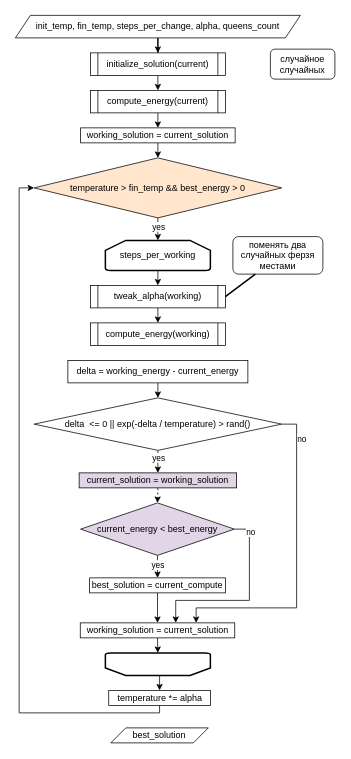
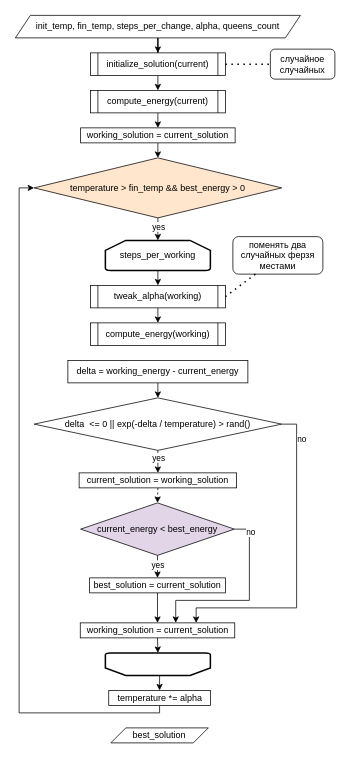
  <mxCell id="0" />
  <mxCell id="1" parent="0" />
  <mxCell id="2" style="edgeStyle=orthogonalEdgeStyle;rounded=0;orthogonalLoop=1;jettySize=auto;html=1;entryX=0.5;entryY=0;entryDx=0;entryDy=0;" edge="1" parent="1" source="3" target="6"><mxGeometry relative="1" as="geometry" /></mxCell>
  <mxCell id="3" value="init_temp,&amp;nbsp;fin_temp,&amp;nbsp;steps_per_change,&amp;nbsp;alpha, queens_count" style="shape=parallelogram;perimeter=parallelogramPerimeter;whiteSpace=wrap;html=1;fixedSize=1;" vertex="1" parent="1"><mxGeometry x="20" y="20" width="380" height="30" as="geometry" /></mxCell>
  <mxCell id="4" value="best_solution" style="shape=parallelogram;perimeter=parallelogramPerimeter;whiteSpace=wrap;html=1;fixedSize=1;" vertex="1" parent="1"><mxGeometry x="147.25" y="970" width="130" height="20" as="geometry" /></mxCell>
  <mxCell id="5" style="edgeStyle=orthogonalEdgeStyle;rounded=0;orthogonalLoop=1;jettySize=auto;html=1;exitX=0.5;exitY=1;exitDx=0;exitDy=0;entryX=0.5;entryY=0;entryDx=0;entryDy=0;" edge="1" parent="1" source="6" target="10"><mxGeometry relative="1" as="geometry" /></mxCell>
  <mxCell id="6" value="initialize_solution(current)" style="shape=process;whiteSpace=wrap;html=1;backgroundOutline=1;size=0.056;" vertex="1" parent="1"><mxGeometry x="120" y="70" width="180" height="30" as="geometry" /></mxCell>
+ <mxCell id="7" value="" style="endArrow=none;dashed=1;html=1;dashPattern=1 3;strokeWidth=2;rounded=0;exitX=1;exitY=0.5;exitDx=0;exitDy=0;entryX=0;entryY=0.5;entryDx=0;entryDy=0;" edge="1" parent="1" source="6" target="8"><mxGeometry width="50" height="50" relative="1" as="geometry"><mxPoint x="250" y="250" as="sourcePoint" /><mxPoint x="300" y="200" as="targetPoint" /></mxGeometry></mxCell>
  <mxCell id="8" value="случайное случайных" style="rounded=1;whiteSpace=wrap;html=1;" vertex="1" parent="1"><mxGeometry x="360" y="65" width="86" height="40" as="geometry" /></mxCell>
  <mxCell id="9" style="edgeStyle=orthogonalEdgeStyle;rounded=0;orthogonalLoop=1;jettySize=auto;html=1;exitX=0.5;exitY=1;exitDx=0;exitDy=0;entryX=0.5;entryY=0;entryDx=0;entryDy=0;" edge="1" parent="1" source="10" target="34"><mxGeometry relative="1" as="geometry" /></mxCell>
  <mxCell id="10" value="compute_energy(current)" style="shape=process;whiteSpace=wrap;html=1;backgroundOutline=1;size=0.056;" vertex="1" parent="1"><mxGeometry x="120" y="120" width="180" height="30" as="geometry" /></mxCell>
  <mxCell id="11" style="edgeStyle=orthogonalEdgeStyle;rounded=0;orthogonalLoop=1;jettySize=auto;html=1;exitX=0.5;exitY=1;exitDx=0;exitDy=0;entryX=0.5;entryY=0;entryDx=0;entryDy=0;entryPerimeter=0;" edge="1" parent="1" source="13" target="15"><mxGeometry relative="1" as="geometry"><mxPoint x="209.724" y="330" as="targetPoint" /></mxGeometry></mxCell>
  <mxCell id="12" value="yes" style="edgeLabel;html=1;align=center;verticalAlign=middle;resizable=0;points=[];" vertex="1" connectable="0" parent="11"><mxGeometry x="-0.58" y="1" relative="1" as="geometry"><mxPoint x="-1" y="5" as="offset" /></mxGeometry></mxCell>
  <mxCell id="13" value="temperature &amp;gt; fin_temp &amp;amp;&amp;amp; best_energy &amp;gt; 0" style="rhombus;whiteSpace=wrap;html=1;fillColor=#ffe6cc;" vertex="1" parent="1"><mxGeometry x="45" y="210" width="330" height="80" as="geometry" /></mxCell>
  <mxCell id="14" style="edgeStyle=orthogonalEdgeStyle;rounded=0;orthogonalLoop=1;jettySize=auto;html=1;exitX=0.5;exitY=1;exitDx=0;exitDy=0;exitPerimeter=0;entryX=0.5;entryY=0;entryDx=0;entryDy=0;" edge="1" parent="1" source="15" target="20"><mxGeometry relative="1" as="geometry" /></mxCell>
  <mxCell id="15" value="steps_per_working" style="strokeWidth=2;html=1;shape=mxgraph.flowchart.loop_limit;whiteSpace=wrap;" vertex="1" parent="1"><mxGeometry x="140" y="320" width="140" height="40" as="geometry" /></mxCell>
  <mxCell id="16" style="edgeStyle=orthogonalEdgeStyle;rounded=0;orthogonalLoop=1;jettySize=auto;html=1;entryX=0;entryY=0.5;entryDx=0;entryDy=0;exitX=0.5;exitY=1;exitDx=0;exitDy=0;" edge="1" parent="1" source="44" target="13"><mxGeometry relative="1" as="geometry"><mxPoint x="50" y="930" as="sourcePoint" /><mxPoint x="20" y="249.429" as="targetPoint" /><Array as="points"><mxPoint x="212" y="950" /><mxPoint x="25" y="950" /><mxPoint x="25" y="250" /></Array></mxGeometry></mxCell>
  <mxCell id="17" style="edgeStyle=orthogonalEdgeStyle;rounded=0;orthogonalLoop=1;jettySize=auto;html=1;exitX=0.5;exitY=0;exitDx=0;exitDy=0;exitPerimeter=0;entryX=0.5;entryY=0;entryDx=0;entryDy=0;" edge="1" parent="1" source="18" target="44"><mxGeometry relative="1" as="geometry" /></mxCell>
  <mxCell id="18" value="" style="strokeWidth=2;html=1;shape=mxgraph.flowchart.loop_limit;whiteSpace=wrap;rotation=-180;" vertex="1" parent="1"><mxGeometry x="140" y="870" width="140" height="30" as="geometry" /></mxCell>
  <mxCell id="19" style="edgeStyle=orthogonalEdgeStyle;rounded=0;orthogonalLoop=1;jettySize=auto;html=1;exitX=0.5;exitY=1;exitDx=0;exitDy=0;entryX=0.5;entryY=0;entryDx=0;entryDy=0;" edge="1" parent="1" source="20" target="23"><mxGeometry relative="1" as="geometry" /></mxCell>
  <mxCell id="20" value="tweak_alpha(working)" style="shape=process;whiteSpace=wrap;html=1;backgroundOutline=1;size=0.056;" vertex="1" parent="1"><mxGeometry x="120" y="380" width="180" height="30" as="geometry" /></mxCell>
  <mxCell id="21" value="поменять два случайных ферзя местами" style="rounded=1;whiteSpace=wrap;html=1;" vertex="1" parent="1"><mxGeometry x="310" y="315" width="120" height="50" as="geometry" /></mxCell>
- <mxCell id="22" value="" style="endArrow=none;dashed=0;html=1;dashPattern=1 3;strokeWidth=2;rounded=0;exitX=1;exitY=0.5;exitDx=0;exitDy=0;entryX=0.25;entryY=1;entryDx=0;entryDy=0;" edge="1" parent="1" source="20" target="21"><mxGeometry width="50" height="50" relative="1" as="geometry"><mxPoint x="353" y="390" as="sourcePoint" /><mxPoint x="413" y="390" as="targetPoint" /></mxGeometry></mxCell>
+ <mxCell id="22" value="" style="endArrow=none;dashed=1;html=1;dashPattern=1 3;strokeWidth=2;rounded=0;exitX=1;exitY=0.5;exitDx=0;exitDy=0;entryX=0.25;entryY=1;entryDx=0;entryDy=0;" edge="1" parent="1" source="20" target="21"><mxGeometry width="50" height="50" relative="1" as="geometry"><mxPoint x="353" y="390" as="sourcePoint" /><mxPoint x="413" y="390" as="targetPoint" /></mxGeometry></mxCell>
  <mxCell id="23" value="compute_energy(working)" style="shape=process;whiteSpace=wrap;html=1;backgroundOutline=1;size=0.056;" vertex="1" parent="1"><mxGeometry x="120" y="430" width="180" height="30" as="geometry" /></mxCell>
  <mxCell id="24" style="edgeStyle=orthogonalEdgeStyle;rounded=0;orthogonalLoop=1;jettySize=auto;html=1;exitX=0.5;exitY=1;exitDx=0;exitDy=0;entryX=0.5;entryY=0;entryDx=0;entryDy=0;" edge="1" parent="1" source="25" target="30"><mxGeometry relative="1" as="geometry" /></mxCell>
  <mxCell id="25" value="delta = working_energy - current_energy" style="rounded=0;whiteSpace=wrap;html=1;" vertex="1" parent="1"><mxGeometry x="90" y="480" width="240" height="30" as="geometry" /></mxCell>
  <mxCell id="26" style="edgeStyle=orthogonalEdgeStyle;rounded=0;orthogonalLoop=1;jettySize=auto;html=1;exitX=0.5;exitY=1;exitDx=0;exitDy=0;entryX=0.5;entryY=0;entryDx=0;entryDy=0;" edge="1" parent="1" source="30" target="32"><mxGeometry relative="1" as="geometry" /></mxCell>
  <mxCell id="27" value="yes" style="edgeLabel;html=1;align=center;verticalAlign=middle;resizable=0;points=[];" vertex="1" connectable="0" parent="26"><mxGeometry x="-0.368" relative="1" as="geometry"><mxPoint as="offset" /></mxGeometry></mxCell>
  <mxCell id="28" style="edgeStyle=orthogonalEdgeStyle;rounded=0;orthogonalLoop=1;jettySize=auto;html=1;exitX=1;exitY=0.5;exitDx=0;exitDy=0;entryX=0.75;entryY=0;entryDx=0;entryDy=0;" edge="1" parent="1" source="30" target="43"><mxGeometry relative="1" as="geometry"><mxPoint x="410" y="670" as="targetPoint" /><Array as="points"><mxPoint x="395" y="565" /><mxPoint x="395" y="810" /><mxPoint x="261" y="810" /></Array></mxGeometry></mxCell>
  <mxCell id="29" value="no" style="edgeLabel;html=1;align=center;verticalAlign=middle;resizable=0;points=[];" vertex="1" connectable="0" parent="28"><mxGeometry x="-0.83" y="3" relative="1" as="geometry"><mxPoint x="3" y="3" as="offset" /></mxGeometry></mxCell>
  <mxCell id="30" value="delta&amp;nbsp; &amp;lt;= 0 || exp(-delta / temperature) &amp;gt; rand()" style="rhombus;whiteSpace=wrap;html=1;" vertex="1" parent="1"><mxGeometry x="45" y="530" width="330" height="70" as="geometry" /></mxCell>
  <mxCell id="31" style="edgeStyle=orthogonalEdgeStyle;rounded=0;orthogonalLoop=1;jettySize=auto;html=1;exitX=0.5;exitY=1;exitDx=0;exitDy=0;entryX=0.5;entryY=0;entryDx=0;entryDy=0;dashed=1;" edge="1" parent="1" source="32" target="39"><mxGeometry relative="1" as="geometry" /></mxCell>
- <mxCell id="32" value="current_solution = working_solution" style="rounded=0;whiteSpace=wrap;html=1;fillColor=#e1d5e7;" vertex="1" parent="1"><mxGeometry x="105" y="630" width="210" height="20" as="geometry" /></mxCell>
+ <mxCell id="32" value="current_solution = working_solution" style="rounded=0;whiteSpace=wrap;html=1;" vertex="1" parent="1"><mxGeometry x="105" y="630" width="210" height="20" as="geometry" /></mxCell>
  <mxCell id="33" style="edgeStyle=orthogonalEdgeStyle;rounded=0;orthogonalLoop=1;jettySize=auto;html=1;exitX=0.5;exitY=1;exitDx=0;exitDy=0;entryX=0.5;entryY=0;entryDx=0;entryDy=0;" edge="1" parent="1" source="34" target="13"><mxGeometry relative="1" as="geometry" /></mxCell>
  <mxCell id="34" value="working_solution = current_solution" style="rounded=0;whiteSpace=wrap;html=1;" vertex="1" parent="1"><mxGeometry x="107" y="170" width="206" height="20" as="geometry" /></mxCell>
  <mxCell id="35" style="edgeStyle=orthogonalEdgeStyle;rounded=0;orthogonalLoop=1;jettySize=auto;html=1;exitX=0.5;exitY=1;exitDx=0;exitDy=0;entryX=0.5;entryY=0;entryDx=0;entryDy=0;" edge="1" parent="1" source="39" target="41"><mxGeometry relative="1" as="geometry" /></mxCell>
  <mxCell id="36" value="yes" style="edgeLabel;html=1;align=center;verticalAlign=middle;resizable=0;points=[];" vertex="1" connectable="0" parent="35"><mxGeometry x="-0.184" relative="1" as="geometry"><mxPoint as="offset" /></mxGeometry></mxCell>
  <mxCell id="37" style="edgeStyle=orthogonalEdgeStyle;rounded=0;orthogonalLoop=1;jettySize=auto;html=1;exitX=1;exitY=0.5;exitDx=0;exitDy=0;entryX=0.618;entryY=-0.004;entryDx=0;entryDy=0;entryPerimeter=0;" edge="1" parent="1" source="39" target="43"><mxGeometry relative="1" as="geometry"><mxPoint x="360" y="790" as="targetPoint" /><Array as="points"><mxPoint x="332" y="705" /><mxPoint x="332" y="800" /><mxPoint x="234" y="800" /></Array></mxGeometry></mxCell>
  <mxCell id="38" value="no" style="edgeLabel;html=1;align=center;verticalAlign=middle;resizable=0;points=[];" vertex="1" connectable="0" parent="37"><mxGeometry x="-0.807" y="1" relative="1" as="geometry"><mxPoint as="offset" /></mxGeometry></mxCell>
  <mxCell id="39" value="current_energy &amp;lt; best_energy" style="rhombus;whiteSpace=wrap;html=1;fillColor=#e1d5e7;" vertex="1" parent="1"><mxGeometry x="107" y="670" width="205" height="70" as="geometry" /></mxCell>
  <mxCell id="40" style="edgeStyle=orthogonalEdgeStyle;rounded=0;orthogonalLoop=1;jettySize=auto;html=1;exitX=0.5;exitY=1;exitDx=0;exitDy=0;entryX=0.5;entryY=0;entryDx=0;entryDy=0;" edge="1" parent="1" source="41" target="43"><mxGeometry relative="1" as="geometry" /></mxCell>
- <mxCell id="41" value="best_solution = current_compute" style="rounded=0;whiteSpace=wrap;html=1;" vertex="1" parent="1"><mxGeometry x="119" y="770" width="181" height="20" as="geometry" /></mxCell>
+ <mxCell id="41" value="best_solution = current_solution" style="rounded=0;whiteSpace=wrap;html=1;" vertex="1" parent="1"><mxGeometry x="119" y="770" width="181" height="20" as="geometry" /></mxCell>
  <mxCell id="42" style="edgeStyle=orthogonalEdgeStyle;rounded=0;orthogonalLoop=1;jettySize=auto;html=1;exitX=0.5;exitY=1;exitDx=0;exitDy=0;entryX=0.5;entryY=1;entryDx=0;entryDy=0;entryPerimeter=0;" edge="1" parent="1" source="43" target="18"><mxGeometry relative="1" as="geometry" /></mxCell>
  <mxCell id="43" value="working_solution = current_solution" style="rounded=0;whiteSpace=wrap;html=1;" vertex="1" parent="1"><mxGeometry x="106.5" y="830" width="206" height="20" as="geometry" /></mxCell>
  <mxCell id="44" value="temperature *= alpha" style="rounded=0;whiteSpace=wrap;html=1;" vertex="1" parent="1"><mxGeometry x="144.5" y="920" width="135.5" height="20" as="geometry" /></mxCell>
